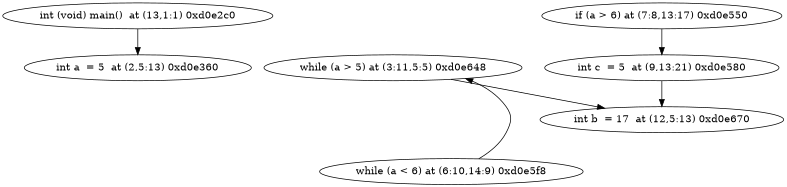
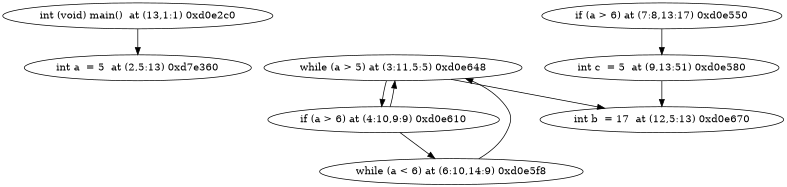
  digraph {
    n1 [label="int (void) main()  at (13,1:1) 0xd0e2c0"]
-   n2 [label="int a  = 5  at (2,5:13) 0xd0e360"]
+   n2 [label="int a  = 5  at (2,5:13) 0xd7e360"]
    n3 [label="while (a > 5) at (3:11,5:5) 0xd0e648"]
+   n4 [label="if (a > 6) at (4:10,9:9) 0xd0e610"]
    n5 [label="int b  = 17  at (12,5:13) 0xd0e670"]
    n6 [label="while (a < 6) at (6:10,14:9) 0xd0e5f8"]
    n7 [label="if (a > 6) at (7:8,13:17) 0xd0e550"]
-   n8 [label="int c  = 5  at (9,13:21) 0xd0e580"]
+   n8 [label="int c  = 5  at (9,13:51) 0xd0e580"]
    n1 -> n2
+   n3 -> n4
    n3 -> n5
+   n4 -> n3
+   n4 -> n6
    n6 -> n3
    n7 -> n8
    n8 -> n5
  }
